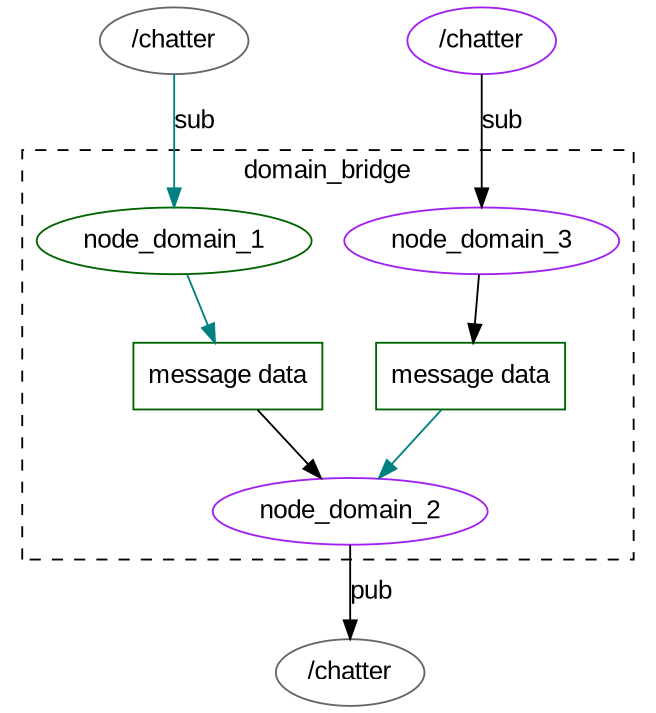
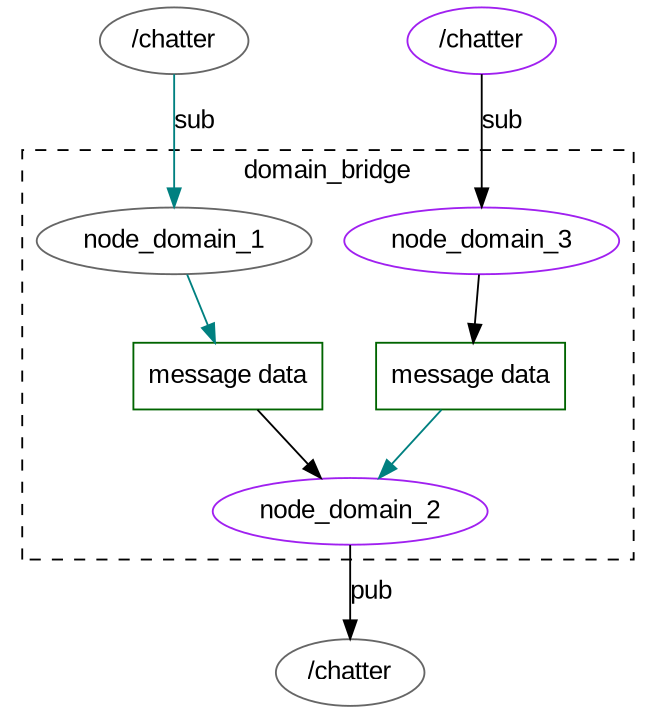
  digraph {
    rankdir=TB
    fontname="Liberation Sans"
    node [color=darkgreen fontname="Liberation Sans"]
    edge [color=black fontname="Liberation Sans"]
-   node_domain_1 [shape=oval]
+   node_domain_1 [color=gray40 shape=oval]
    node_domain_3 [color=purple shape=oval]
    n3 [label="message data" shape=box]
    n4 [label="message data" shape=box]
    node_domain_2 [color=purple shape=oval]
    n6 [color=gray40 label="/chatter"]
    n7 [color=purple label="/chatter"]
    n8 [color=gray40 label="/chatter"]
    subgraph cluster_1 {
      label=domain_bridge
      style=dashed
      node_domain_1
      node_domain_3
      n3
      n4
      node_domain_2
    }
    node_domain_1 -> n3 [color=teal]
    node_domain_3 -> n4
    n3 -> node_domain_2
    n4 -> node_domain_2 [color=teal]
    node_domain_2 -> n8 [label=pub]
    n6 -> node_domain_1 [label=sub color=teal]
    n7 -> node_domain_3 [label=sub]
  }
